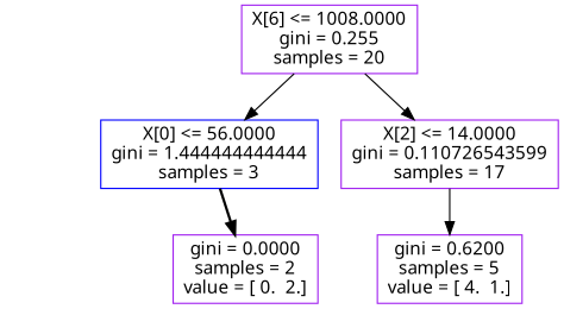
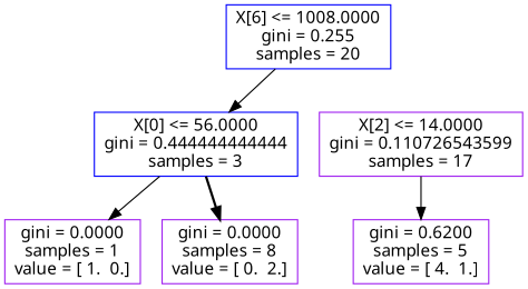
  digraph {
    fontname="Noto Sans"
    node [color=purple fontname="Noto Sans" shape=box]
    edge [fontname="Noto Sans" style=solid]
-   n1 [label="X[6] <= 1008.0000\ngini = 0.255\nsamples = 20"]
-   n2 [color=blue label="X[0] <= 56.0000\ngini = 1.444444444444\nsamples = 3"]
+   n1 [color=blue label="X[6] <= 1008.0000\ngini = 0.255\nsamples = 20"]
+   n2 [color=blue label="X[0] <= 56.0000\ngini = 0.444444444444\nsamples = 3"]
    n3 [label="X[2] <= 14.0000\ngini = 0.110726543599\nsamples = 17"]
-   n5 [label="gini = 0.0000\nsamples = 2\nvalue = [ 0.  2.]"]
+   n4 [label="gini = 0.0000\nsamples = 1\nvalue = [ 1.  0.]"]
+   n5 [label="gini = 0.0000\nsamples = 8\nvalue = [ 0.  2.]"]
    n6 [label="gini = 0.6200\nsamples = 5\nvalue = [ 4.  1.]"]
    n1 -> n2
-   n1 -> n3
+   n2 -> n4
    n2 -> n5 [style=bold]
    n3 -> n6
  }
